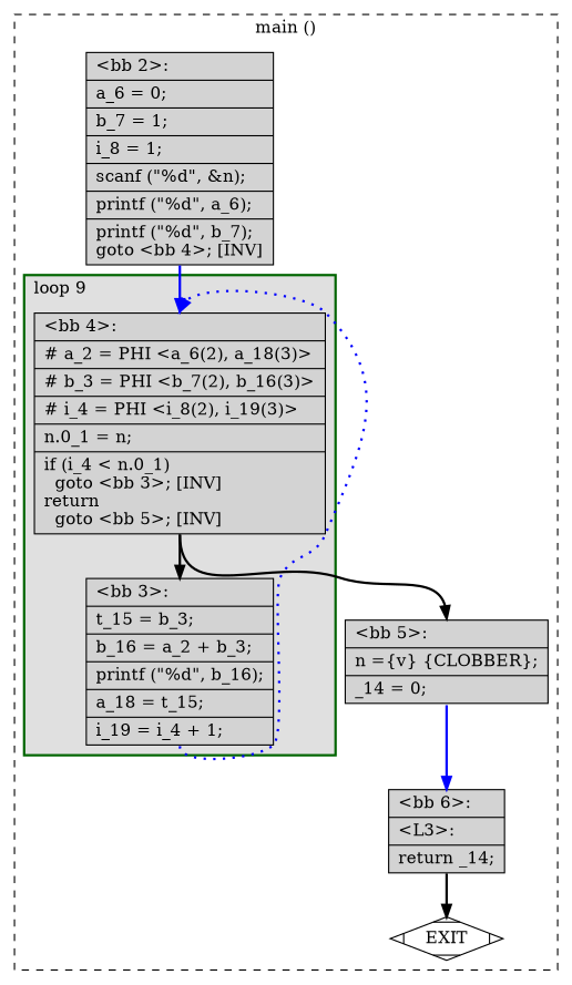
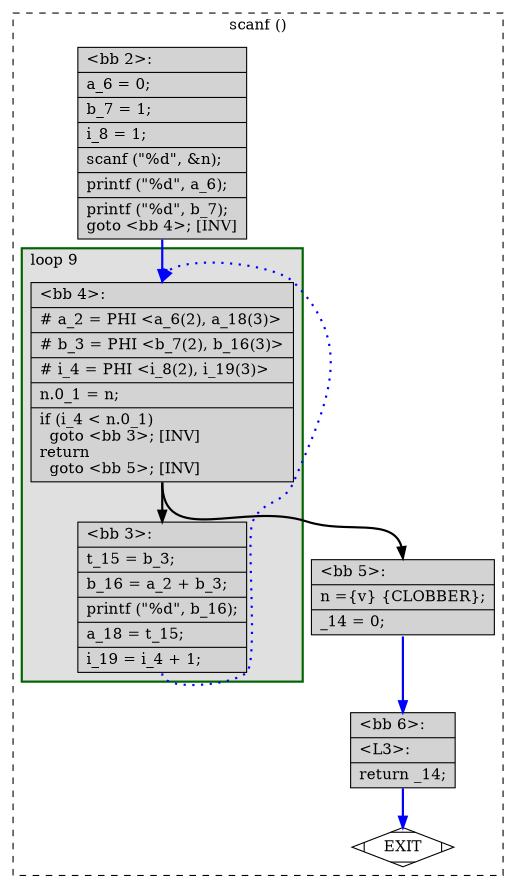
  digraph {
    node [fillcolor=lightgrey shape=record style=filled]
    edge [color=black constraint=true headport=n style="solid,bold" tailport=s weight=10]
    n1 [label="{\<bb\ 4\>:\l|#\ a_2\ =\ PHI\ \<a_6(2),\ a_18(3)\>\l|#\ b_3\ =\ PHI\ \<b_7(2),\ b_16(3)\>\l|#\ i_4\ =\ PHI\ \<i_8(2),\ i_19(3)\>\l|n.0_1\ =\ n;\l|if\ (i_4\ \<\ n.0_1)\l\ \ goto\ \<bb\ 3\>;\ [INV]\lreturn\l\ \ goto\ \<bb\ 5\>;\ [INV]\l}"]
    n2 [label="{\<bb\ 3\>:\l|t_15\ =\ b_3;\l|b_16\ =\ a_2\ +\ b_3;\l|printf\ (\"%d\",\ b_16);\l|a_18\ =\ t_15;\l|i_19\ =\ i_4\ +\ 1;\l}"]
    n3 [label="{\<bb\ 5\>:\l|n\ =\{v\}\ \{CLOBBER\};\l|_14\ =\ 0;\l}"]
    n4 [fillcolor=white label=EXIT shape=Mdiamond]
    n5 [label="{\<bb\ 2\>:\l|a_6\ =\ 0;\l|b_7\ =\ 1;\l|i_8\ =\ 1;\l|scanf\ (\"%d\",\ &n);\l|printf\ (\"%d\",\ a_6);\l|printf\ (\"%d\",\ b_7);\lgoto\ \<bb\ 4\>;\ [INV]\l}"]
    n6 [label="{\<bb\ 6\>:\l|\<L3\>:\l|return\ _14;\l}"]
    subgraph cluster_1 {
      color=black
-     label="main ()"
+     label="scanf ()"
      style=dashed
      n3
      n4
      n5
      n6
      subgraph cluster_2 {
        color=darkgreen
        fillcolor=grey88
        label="loop 9"
        labeljust=l
        penwidth=2
        style=filled
        n1
        n2
      }
    }
    n1 -> n2
    n1 -> n3
    n2 -> n1 [color=blue constraint=false style="dotted,bold"]
    n3 -> n6 [color=blue weight=100]
    n5 -> n1 [color=blue weight=100]
-   n6 -> n4
+   n6 -> n4 [color=blue]
  }
